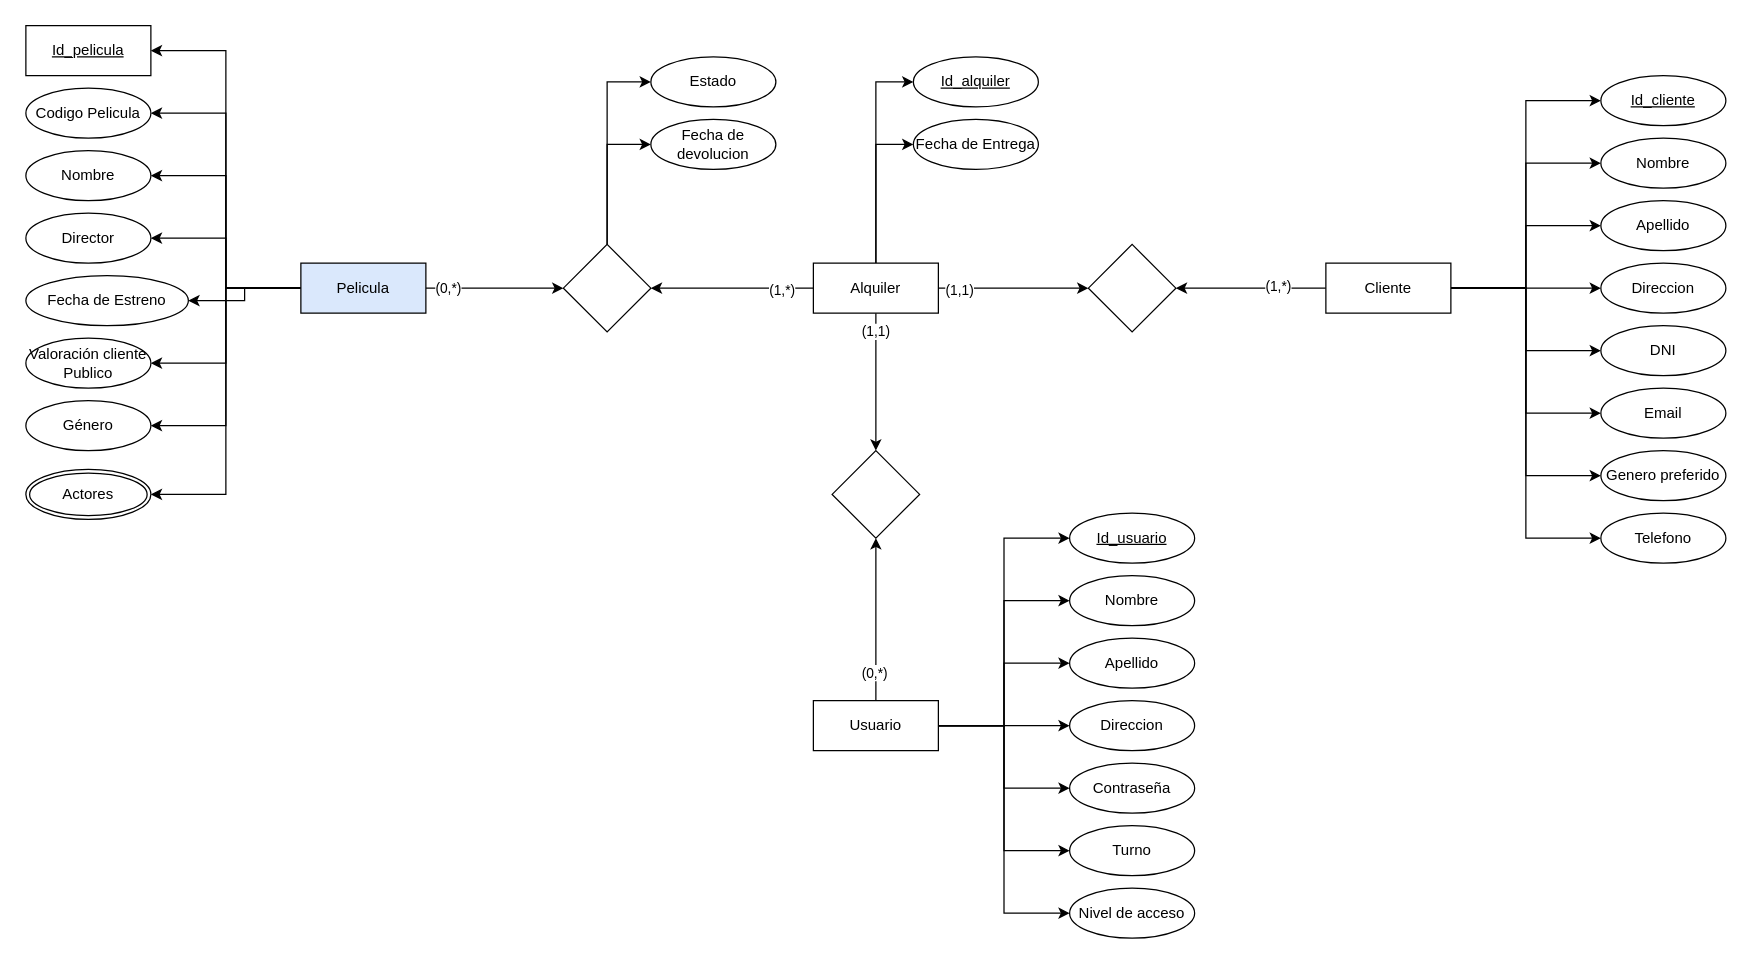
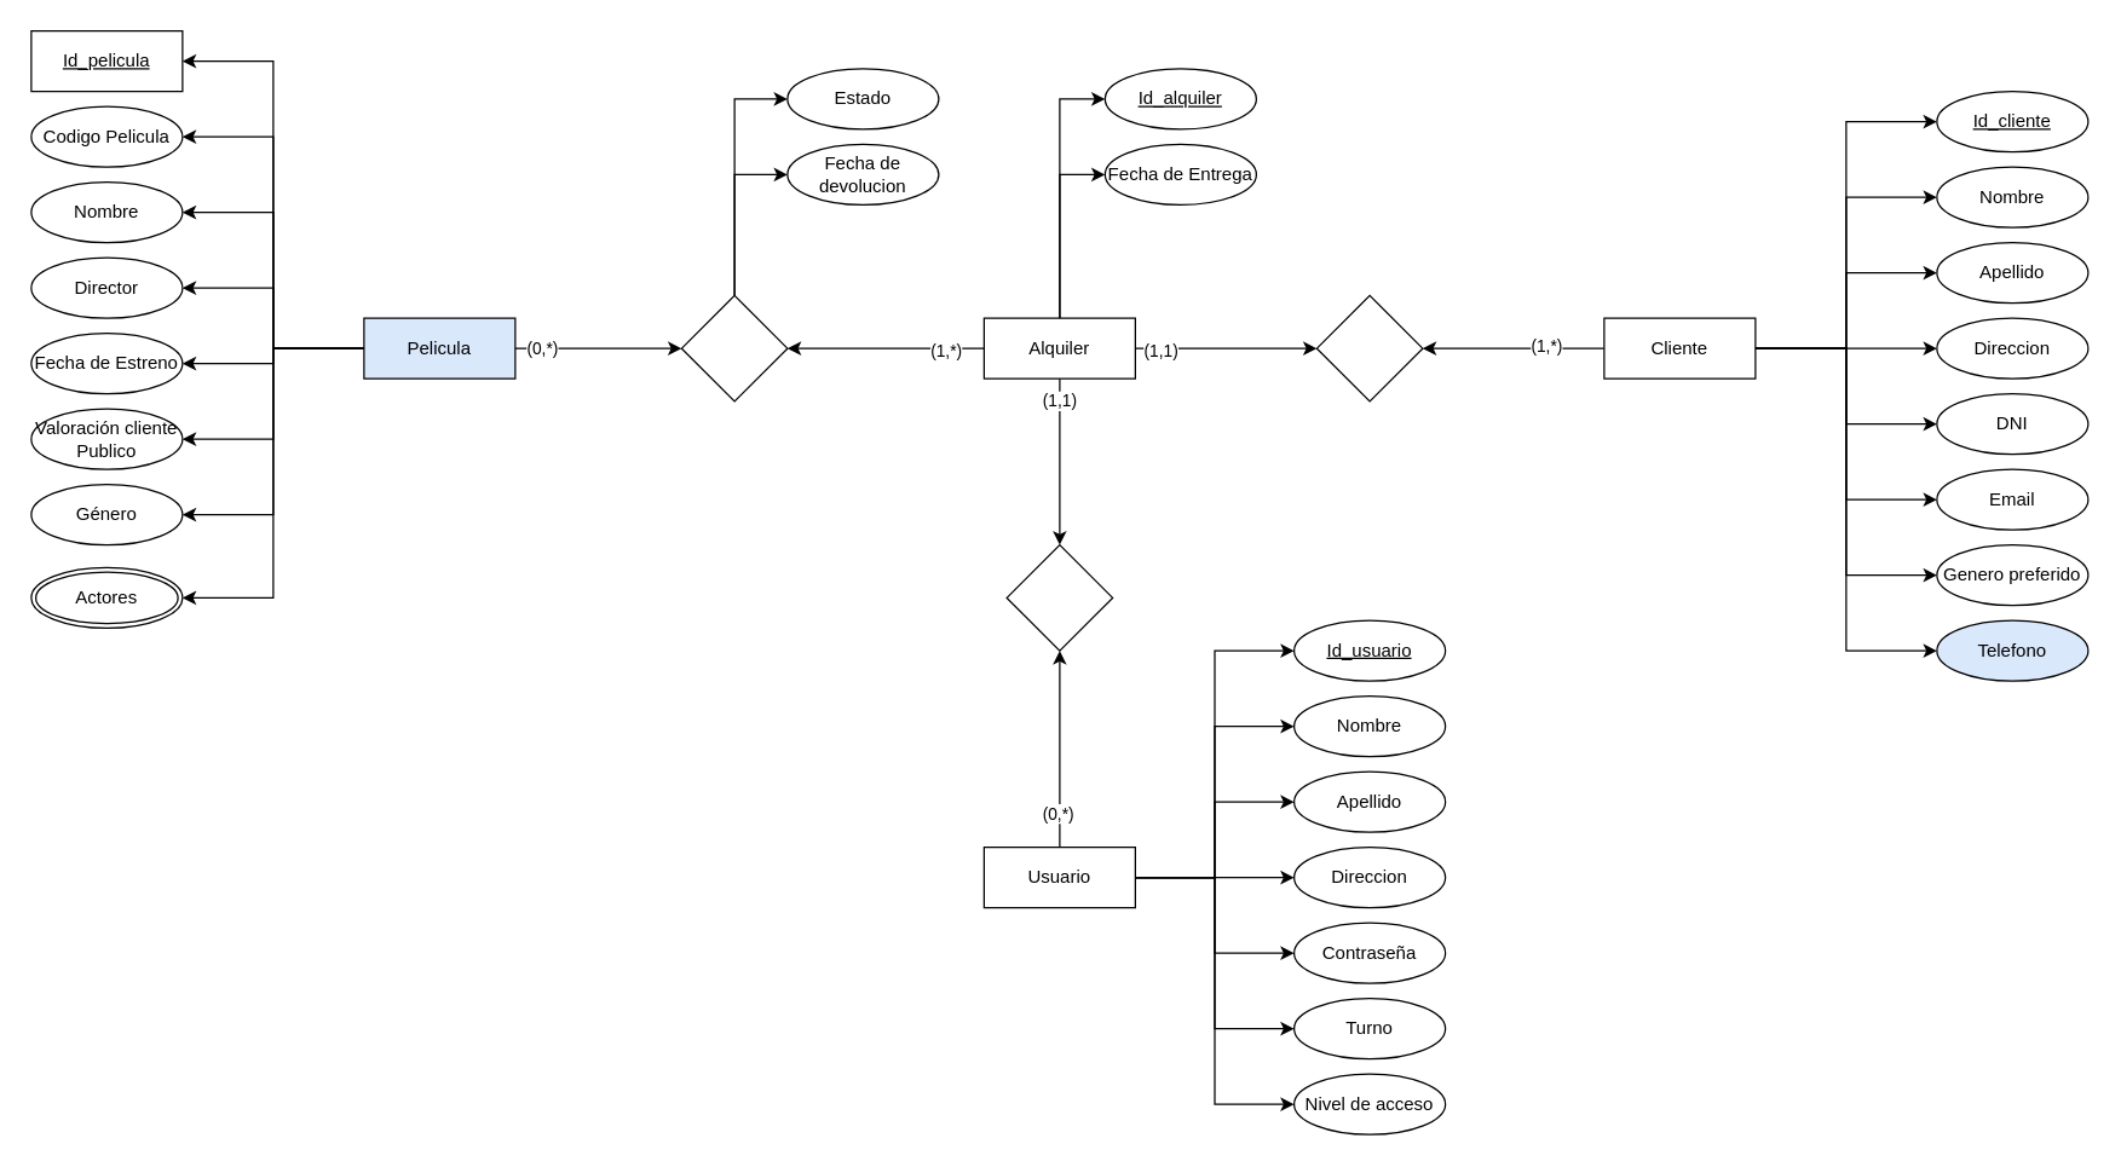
  <mxCell id="0" />
  <mxCell id="1" parent="0" />
  <mxCell id="2" style="edgeStyle=orthogonalEdgeStyle;rounded=0;orthogonalLoop=1;jettySize=auto;html=1;entryX=0;entryY=0.5;entryDx=0;entryDy=0;" edge="1" parent="1" source="12" target="45"><mxGeometry relative="1" as="geometry" /></mxCell>
  <mxCell id="3" value="(0,*)" style="edgeLabel;html=1;align=center;verticalAlign=middle;resizable=0;points=[];" vertex="1" connectable="0" parent="2"><mxGeometry x="-0.699" y="1" relative="1" as="geometry"><mxPoint as="offset" /></mxGeometry></mxCell>
  <mxCell id="4" style="edgeStyle=orthogonalEdgeStyle;rounded=0;orthogonalLoop=1;jettySize=auto;html=1;entryX=1;entryY=0.5;entryDx=0;entryDy=0;" edge="1" parent="1" source="12" target="54"><mxGeometry relative="1" as="geometry" /></mxCell>
  <mxCell id="5" style="edgeStyle=orthogonalEdgeStyle;rounded=0;orthogonalLoop=1;jettySize=auto;html=1;entryX=1;entryY=0.5;entryDx=0;entryDy=0;" edge="1" parent="1" source="12" target="48"><mxGeometry relative="1" as="geometry" /></mxCell>
  <mxCell id="6" style="edgeStyle=orthogonalEdgeStyle;rounded=0;orthogonalLoop=1;jettySize=auto;html=1;exitX=0;exitY=0.5;exitDx=0;exitDy=0;entryX=1;entryY=0.5;entryDx=0;entryDy=0;" edge="1" parent="1" source="12" target="49"><mxGeometry relative="1" as="geometry" /></mxCell>
  <mxCell id="7" style="edgeStyle=orthogonalEdgeStyle;rounded=0;orthogonalLoop=1;jettySize=auto;html=1;entryX=1;entryY=0.5;entryDx=0;entryDy=0;" edge="1" parent="1" source="12" target="50"><mxGeometry relative="1" as="geometry" /></mxCell>
  <mxCell id="8" style="edgeStyle=orthogonalEdgeStyle;rounded=0;orthogonalLoop=1;jettySize=auto;html=1;entryX=1;entryY=0.5;entryDx=0;entryDy=0;" edge="1" parent="1" source="12" target="51"><mxGeometry relative="1" as="geometry" /></mxCell>
  <mxCell id="9" style="edgeStyle=orthogonalEdgeStyle;rounded=0;orthogonalLoop=1;jettySize=auto;html=1;entryX=1;entryY=0.5;entryDx=0;entryDy=0;" edge="1" parent="1" source="12" target="52"><mxGeometry relative="1" as="geometry" /></mxCell>
  <mxCell id="10" style="edgeStyle=orthogonalEdgeStyle;rounded=0;orthogonalLoop=1;jettySize=auto;html=1;entryX=1;entryY=0.5;entryDx=0;entryDy=0;" edge="1" parent="1" source="12" target="53"><mxGeometry relative="1" as="geometry" /></mxCell>
  <mxCell id="11" style="edgeStyle=orthogonalEdgeStyle;rounded=0;orthogonalLoop=1;jettySize=auto;html=1;entryX=1;entryY=0.5;entryDx=0;entryDy=0;" edge="1" parent="1" source="12" target="55"><mxGeometry relative="1" as="geometry" /></mxCell>
  <mxCell id="12" value="Pelicula" style="whiteSpace=wrap;html=1;align=center;fillColor=#dae8fc;" vertex="1" parent="1"><mxGeometry x="240" y="210" width="100" height="40" as="geometry" /></mxCell>
  <mxCell id="13" style="edgeStyle=orthogonalEdgeStyle;rounded=0;orthogonalLoop=1;jettySize=auto;html=1;entryX=1;entryY=0.5;entryDx=0;entryDy=0;" edge="1" parent="1" source="23" target="46"><mxGeometry relative="1" as="geometry" /></mxCell>
  <mxCell id="14" value="(1,*)" style="edgeLabel;html=1;align=center;verticalAlign=middle;resizable=0;points=[];" vertex="1" connectable="0" parent="13"><mxGeometry x="-0.344" y="-2" relative="1" as="geometry"><mxPoint as="offset" /></mxGeometry></mxCell>
  <mxCell id="15" style="edgeStyle=orthogonalEdgeStyle;rounded=0;orthogonalLoop=1;jettySize=auto;html=1;entryX=0;entryY=0.5;entryDx=0;entryDy=0;" edge="1" parent="1" source="23" target="69"><mxGeometry relative="1" as="geometry" /></mxCell>
  <mxCell id="16" style="edgeStyle=orthogonalEdgeStyle;rounded=0;orthogonalLoop=1;jettySize=auto;html=1;entryX=0;entryY=0.5;entryDx=0;entryDy=0;" edge="1" parent="1" source="23" target="63"><mxGeometry relative="1" as="geometry" /></mxCell>
  <mxCell id="17" style="edgeStyle=orthogonalEdgeStyle;rounded=0;orthogonalLoop=1;jettySize=auto;html=1;entryX=0;entryY=0.5;entryDx=0;entryDy=0;" edge="1" parent="1" source="23" target="64"><mxGeometry relative="1" as="geometry" /></mxCell>
  <mxCell id="18" style="edgeStyle=orthogonalEdgeStyle;rounded=0;orthogonalLoop=1;jettySize=auto;html=1;entryX=0;entryY=0.5;entryDx=0;entryDy=0;" edge="1" parent="1" source="23" target="65"><mxGeometry relative="1" as="geometry" /></mxCell>
  <mxCell id="19" style="edgeStyle=orthogonalEdgeStyle;rounded=0;orthogonalLoop=1;jettySize=auto;html=1;entryX=0;entryY=0.5;entryDx=0;entryDy=0;" edge="1" parent="1" source="23" target="66"><mxGeometry relative="1" as="geometry" /></mxCell>
  <mxCell id="20" style="edgeStyle=orthogonalEdgeStyle;rounded=0;orthogonalLoop=1;jettySize=auto;html=1;entryX=0;entryY=0.5;entryDx=0;entryDy=0;" edge="1" parent="1" source="23" target="67"><mxGeometry relative="1" as="geometry" /></mxCell>
  <mxCell id="21" style="edgeStyle=orthogonalEdgeStyle;rounded=0;orthogonalLoop=1;jettySize=auto;html=1;entryX=0;entryY=0.5;entryDx=0;entryDy=0;" edge="1" parent="1" source="23" target="68"><mxGeometry relative="1" as="geometry" /></mxCell>
  <mxCell id="22" style="edgeStyle=orthogonalEdgeStyle;rounded=0;orthogonalLoop=1;jettySize=auto;html=1;entryX=0;entryY=0.5;entryDx=0;entryDy=0;" edge="1" parent="1" source="23" target="70"><mxGeometry relative="1" as="geometry" /></mxCell>
  <mxCell id="23" value="Cliente" style="whiteSpace=wrap;html=1;align=center;" vertex="1" parent="1"><mxGeometry x="1060" y="210" width="100" height="40" as="geometry" /></mxCell>
  <mxCell id="24" style="edgeStyle=orthogonalEdgeStyle;rounded=0;orthogonalLoop=1;jettySize=auto;html=1;exitX=0.5;exitY=0;exitDx=0;exitDy=0;entryX=0.5;entryY=1;entryDx=0;entryDy=0;" edge="1" parent="1" source="33" target="47"><mxGeometry relative="1" as="geometry" /></mxCell>
  <mxCell id="25" value="(0,*)" style="edgeLabel;html=1;align=center;verticalAlign=middle;resizable=0;points=[];" vertex="1" connectable="0" parent="24"><mxGeometry x="-0.643" y="2" relative="1" as="geometry"><mxPoint as="offset" /></mxGeometry></mxCell>
  <mxCell id="26" style="edgeStyle=orthogonalEdgeStyle;rounded=0;orthogonalLoop=1;jettySize=auto;html=1;entryX=0;entryY=0.5;entryDx=0;entryDy=0;" edge="1" parent="1" source="33" target="61"><mxGeometry relative="1" as="geometry" /></mxCell>
  <mxCell id="27" style="edgeStyle=orthogonalEdgeStyle;rounded=0;orthogonalLoop=1;jettySize=auto;html=1;entryX=0;entryY=0.5;entryDx=0;entryDy=0;" edge="1" parent="1" source="33" target="60"><mxGeometry relative="1" as="geometry" /></mxCell>
  <mxCell id="28" style="edgeStyle=orthogonalEdgeStyle;rounded=0;orthogonalLoop=1;jettySize=auto;html=1;entryX=0;entryY=0.5;entryDx=0;entryDy=0;" edge="1" parent="1" source="33" target="59"><mxGeometry relative="1" as="geometry" /></mxCell>
  <mxCell id="29" style="edgeStyle=orthogonalEdgeStyle;rounded=0;orthogonalLoop=1;jettySize=auto;html=1;entryX=0;entryY=0.5;entryDx=0;entryDy=0;" edge="1" parent="1" source="33" target="58"><mxGeometry relative="1" as="geometry" /></mxCell>
  <mxCell id="30" style="edgeStyle=orthogonalEdgeStyle;rounded=0;orthogonalLoop=1;jettySize=auto;html=1;entryX=0;entryY=0.5;entryDx=0;entryDy=0;" edge="1" parent="1" source="33" target="57"><mxGeometry relative="1" as="geometry" /></mxCell>
  <mxCell id="31" style="edgeStyle=orthogonalEdgeStyle;rounded=0;orthogonalLoop=1;jettySize=auto;html=1;entryX=0;entryY=0.5;entryDx=0;entryDy=0;" edge="1" parent="1" source="33" target="56"><mxGeometry relative="1" as="geometry" /></mxCell>
  <mxCell id="32" style="edgeStyle=orthogonalEdgeStyle;rounded=0;orthogonalLoop=1;jettySize=auto;html=1;entryX=0;entryY=0.5;entryDx=0;entryDy=0;" edge="1" parent="1" source="33" target="62"><mxGeometry relative="1" as="geometry" /></mxCell>
  <mxCell id="33" value="Usuario" style="whiteSpace=wrap;html=1;align=center;" vertex="1" parent="1"><mxGeometry x="650" y="560" width="100" height="40" as="geometry" /></mxCell>
  <mxCell id="34" style="edgeStyle=orthogonalEdgeStyle;rounded=0;orthogonalLoop=1;jettySize=auto;html=1;entryX=1;entryY=0.5;entryDx=0;entryDy=0;" edge="1" parent="1" source="42" target="45"><mxGeometry relative="1" as="geometry" /></mxCell>
  <mxCell id="35" value="(1,*)" style="edgeLabel;html=1;align=center;verticalAlign=middle;resizable=0;points=[];" vertex="1" connectable="0" parent="34"><mxGeometry x="-0.607" y="1" relative="1" as="geometry"><mxPoint as="offset" /></mxGeometry></mxCell>
  <mxCell id="36" style="edgeStyle=orthogonalEdgeStyle;rounded=0;orthogonalLoop=1;jettySize=auto;html=1;entryX=0;entryY=0.5;entryDx=0;entryDy=0;" edge="1" parent="1" source="42" target="46"><mxGeometry relative="1" as="geometry" /></mxCell>
  <mxCell id="37" value="(1,1)" style="edgeLabel;html=1;align=center;verticalAlign=middle;resizable=0;points=[];" vertex="1" connectable="0" parent="36"><mxGeometry x="-0.733" y="-1" relative="1" as="geometry"><mxPoint as="offset" /></mxGeometry></mxCell>
  <mxCell id="38" style="edgeStyle=orthogonalEdgeStyle;rounded=0;orthogonalLoop=1;jettySize=auto;html=1;exitX=0.5;exitY=1;exitDx=0;exitDy=0;entryX=0.5;entryY=0;entryDx=0;entryDy=0;" edge="1" parent="1" source="42" target="47"><mxGeometry relative="1" as="geometry" /></mxCell>
  <mxCell id="39" value="(1,1)" style="edgeLabel;html=1;align=center;verticalAlign=middle;resizable=0;points=[];" vertex="1" connectable="0" parent="38"><mxGeometry x="-0.741" y="-1" relative="1" as="geometry"><mxPoint as="offset" /></mxGeometry></mxCell>
  <mxCell id="40" style="edgeStyle=orthogonalEdgeStyle;rounded=0;orthogonalLoop=1;jettySize=auto;html=1;entryX=0;entryY=0.5;entryDx=0;entryDy=0;" edge="1" parent="1" source="42" target="72"><mxGeometry relative="1" as="geometry" /></mxCell>
  <mxCell id="41" style="edgeStyle=orthogonalEdgeStyle;rounded=0;orthogonalLoop=1;jettySize=auto;html=1;entryX=0;entryY=0.5;entryDx=0;entryDy=0;" edge="1" parent="1" source="42" target="71"><mxGeometry relative="1" as="geometry" /></mxCell>
  <mxCell id="42" value="Alquiler" style="whiteSpace=wrap;html=1;align=center;" vertex="1" parent="1"><mxGeometry x="650" y="210" width="100" height="40" as="geometry" /></mxCell>
  <mxCell id="43" style="edgeStyle=orthogonalEdgeStyle;rounded=0;orthogonalLoop=1;jettySize=auto;html=1;entryX=0;entryY=0.5;entryDx=0;entryDy=0;" edge="1" parent="1" source="45" target="74"><mxGeometry relative="1" as="geometry" /></mxCell>
  <mxCell id="44" style="edgeStyle=orthogonalEdgeStyle;rounded=0;orthogonalLoop=1;jettySize=auto;html=1;entryX=0;entryY=0.5;entryDx=0;entryDy=0;" edge="1" parent="1" source="45" target="73"><mxGeometry relative="1" as="geometry" /></mxCell>
  <mxCell id="45" value="" style="shape=rhombus;perimeter=rhombusPerimeter;whiteSpace=wrap;html=1;align=center;" vertex="1" parent="1"><mxGeometry x="450" y="195" width="70" height="70" as="geometry" /></mxCell>
  <mxCell id="46" value="" style="shape=rhombus;perimeter=rhombusPerimeter;whiteSpace=wrap;html=1;align=center;" vertex="1" parent="1"><mxGeometry x="870" y="195" width="70" height="70" as="geometry" /></mxCell>
  <mxCell id="47" value="" style="shape=rhombus;perimeter=rhombusPerimeter;whiteSpace=wrap;html=1;align=center;" vertex="1" parent="1"><mxGeometry x="665" y="360" width="70" height="70" as="geometry" /></mxCell>
  <mxCell id="48" value="Codigo Pelicula" style="ellipse;whiteSpace=wrap;html=1;align=center;" vertex="1" parent="1"><mxGeometry x="20" y="70" width="100" height="40" as="geometry" /></mxCell>
  <mxCell id="49" value="Nombre" style="ellipse;whiteSpace=wrap;html=1;align=center;" vertex="1" parent="1"><mxGeometry x="20" y="120" width="100" height="40" as="geometry" /></mxCell>
  <mxCell id="50" value="Director" style="ellipse;whiteSpace=wrap;html=1;align=center;" vertex="1" parent="1"><mxGeometry x="20" y="170" width="100" height="40" as="geometry" /></mxCell>
- <mxCell id="51" value="Fecha de Estreno" style="ellipse;whiteSpace=wrap;html=1;align=center;" vertex="1" parent="1"><mxGeometry x="20" y="220" width="130" height="40" as="geometry" /></mxCell>
+ <mxCell id="51" value="Fecha de Estreno" style="ellipse;whiteSpace=wrap;html=1;align=center;" vertex="1" parent="1"><mxGeometry x="20" y="220" width="100" height="40" as="geometry" /></mxCell>
  <mxCell id="52" value="Valoración cliente Publico" style="ellipse;whiteSpace=wrap;html=1;align=center;" vertex="1" parent="1"><mxGeometry x="20" y="270" width="100" height="40" as="geometry" /></mxCell>
  <mxCell id="53" value="Género" style="ellipse;whiteSpace=wrap;html=1;align=center;" vertex="1" parent="1"><mxGeometry x="20" y="320" width="100" height="40" as="geometry" /></mxCell>
  <mxCell id="54" value="&lt;u&gt;Id_pelicula&lt;/u&gt;" style="whiteSpace=wrap;html=1;align=center;rounded=0;" vertex="1" parent="1"><mxGeometry x="20" y="20" width="100" height="40" as="geometry" /></mxCell>
  <mxCell id="55" value="Actores" style="ellipse;shape=doubleEllipse;margin=3;whiteSpace=wrap;html=1;align=center;" vertex="1" parent="1"><mxGeometry x="20" y="375" width="100" height="40" as="geometry" /></mxCell>
  <mxCell id="56" value="Nombre" style="ellipse;whiteSpace=wrap;html=1;align=center;" vertex="1" parent="1"><mxGeometry x="855" y="460" width="100" height="40" as="geometry" /></mxCell>
  <mxCell id="57" value="Apellido" style="ellipse;whiteSpace=wrap;html=1;align=center;" vertex="1" parent="1"><mxGeometry x="855" y="510" width="100" height="40" as="geometry" /></mxCell>
  <mxCell id="58" value="Direccion" style="ellipse;whiteSpace=wrap;html=1;align=center;" vertex="1" parent="1"><mxGeometry x="855" y="560" width="100" height="40" as="geometry" /></mxCell>
  <mxCell id="59" value="Contraseña" style="ellipse;whiteSpace=wrap;html=1;align=center;" vertex="1" parent="1"><mxGeometry x="855" y="610" width="100" height="40" as="geometry" /></mxCell>
  <mxCell id="60" value="Turno" style="ellipse;whiteSpace=wrap;html=1;align=center;" vertex="1" parent="1"><mxGeometry x="855" y="660" width="100" height="40" as="geometry" /></mxCell>
  <mxCell id="61" value="Nivel de acceso" style="ellipse;whiteSpace=wrap;html=1;align=center;" vertex="1" parent="1"><mxGeometry x="855" y="710" width="100" height="40" as="geometry" /></mxCell>
  <mxCell id="62" value="&lt;u&gt;Id_usuario&lt;/u&gt;" style="ellipse;whiteSpace=wrap;html=1;align=center;" vertex="1" parent="1"><mxGeometry x="855" y="410" width="100" height="40" as="geometry" /></mxCell>
  <mxCell id="63" value="Nombre" style="ellipse;whiteSpace=wrap;html=1;align=center;" vertex="1" parent="1"><mxGeometry x="1280" y="110" width="100" height="40" as="geometry" /></mxCell>
  <mxCell id="64" value="Apellido" style="ellipse;whiteSpace=wrap;html=1;align=center;" vertex="1" parent="1"><mxGeometry x="1280" y="160" width="100" height="40" as="geometry" /></mxCell>
  <mxCell id="65" value="Direccion" style="ellipse;whiteSpace=wrap;html=1;align=center;" vertex="1" parent="1"><mxGeometry x="1280" y="210" width="100" height="40" as="geometry" /></mxCell>
  <mxCell id="66" value="DNI" style="ellipse;whiteSpace=wrap;html=1;align=center;" vertex="1" parent="1"><mxGeometry x="1280" y="260" width="100" height="40" as="geometry" /></mxCell>
  <mxCell id="67" value="Email" style="ellipse;whiteSpace=wrap;html=1;align=center;" vertex="1" parent="1"><mxGeometry x="1280" y="310" width="100" height="40" as="geometry" /></mxCell>
  <mxCell id="68" value="Genero preferido" style="ellipse;whiteSpace=wrap;html=1;align=center;" vertex="1" parent="1"><mxGeometry x="1280" y="360" width="100" height="40" as="geometry" /></mxCell>
  <mxCell id="69" value="&lt;u&gt;Id_cliente&lt;/u&gt;" style="ellipse;whiteSpace=wrap;html=1;align=center;" vertex="1" parent="1"><mxGeometry x="1280" y="60" width="100" height="40" as="geometry" /></mxCell>
- <mxCell id="70" value="Telefono" style="ellipse;whiteSpace=wrap;html=1;align=center;" vertex="1" parent="1"><mxGeometry x="1280" y="410" width="100" height="40" as="geometry" /></mxCell>
+ <mxCell id="70" value="Telefono" style="ellipse;whiteSpace=wrap;html=1;align=center;fillColor=#dae8fc;" vertex="1" parent="1"><mxGeometry x="1280" y="410" width="100" height="40" as="geometry" /></mxCell>
  <mxCell id="71" value="&lt;u&gt;Id_alquiler&lt;/u&gt;" style="ellipse;whiteSpace=wrap;html=1;align=center;" vertex="1" parent="1"><mxGeometry x="730" y="45" width="100" height="40" as="geometry" /></mxCell>
  <mxCell id="72" value="Fecha de Entrega" style="ellipse;whiteSpace=wrap;html=1;align=center;" vertex="1" parent="1"><mxGeometry x="730" y="95" width="100" height="40" as="geometry" /></mxCell>
  <mxCell id="73" value="Estado" style="ellipse;whiteSpace=wrap;html=1;align=center;" vertex="1" parent="1"><mxGeometry x="520" y="45" width="100" height="40" as="geometry" /></mxCell>
  <mxCell id="74" value="Fecha de devolucion" style="ellipse;whiteSpace=wrap;html=1;align=center;" vertex="1" parent="1"><mxGeometry x="520" y="95" width="100" height="40" as="geometry" /></mxCell>
